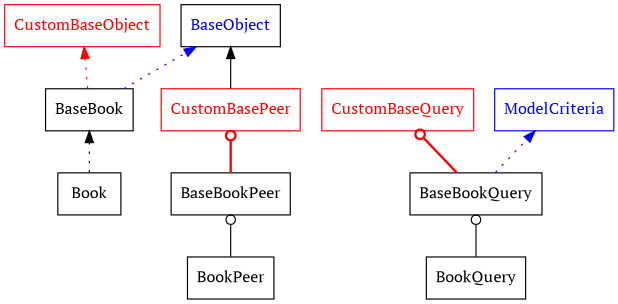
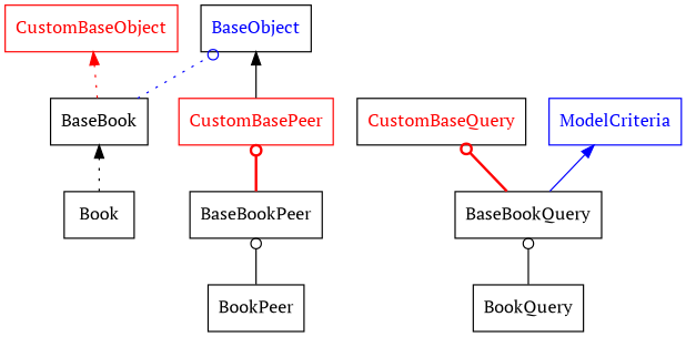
  digraph {
    fontname="PT Serif"
    rankdir=BT
    node [fontname="PT Serif" shape=box]
    edge [arrowhead=normal fontname="PT Serif" style=dotted]
    Book
    BaseBook
    CustomBaseObject [color=red fontcolor=red]
    BaseObject [color=blu fontcolor=blue]
    BookPeer
    BaseBookPeer
    CustomBasePeer [color=red fontcolor=red]
    BookQuery
    BaseBookQuery
-   CustomBaseQuery [color=red fontcolor=red]
+   CustomBaseQuery [color=black fontcolor=red]
    ModelCriteria [color=blue fontcolor=blue]
    Book -> BaseBook
    BaseBook -> CustomBaseObject [color=red]
-   BaseBook -> BaseObject [color=blue]
+   BaseBook -> BaseObject [arrowhead=odot color=blue]
    BookPeer -> BaseBookPeer [arrowhead=odot style=""]
    BaseBookPeer -> CustomBasePeer [arrowhead=odot color=red style=bold]
    CustomBasePeer -> BaseObject [style=""]
    BookQuery -> BaseBookQuery [arrowhead=odot style=""]
    BaseBookQuery -> CustomBaseQuery [arrowhead=odot color=red style=bold]
-   BaseBookQuery -> ModelCriteria [color=blue]
+   BaseBookQuery -> ModelCriteria [color=blue style=solid]
  }
